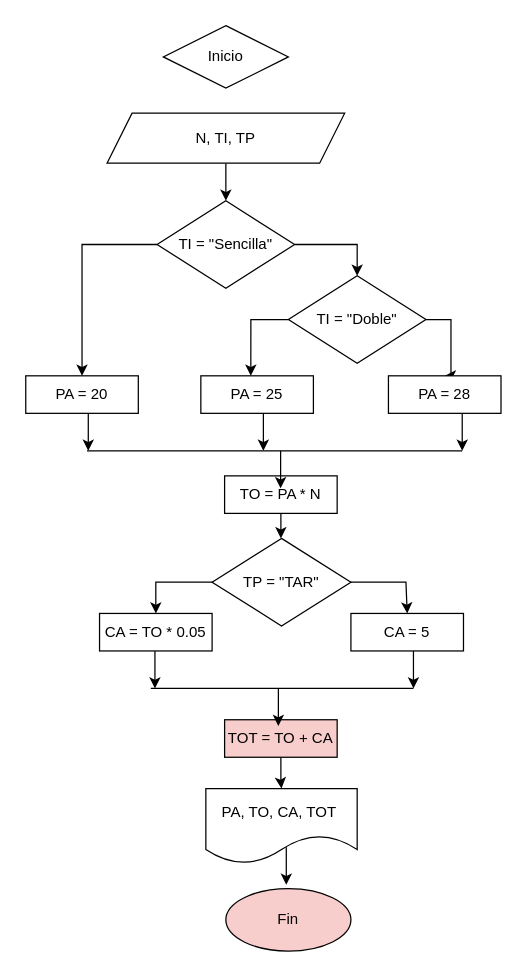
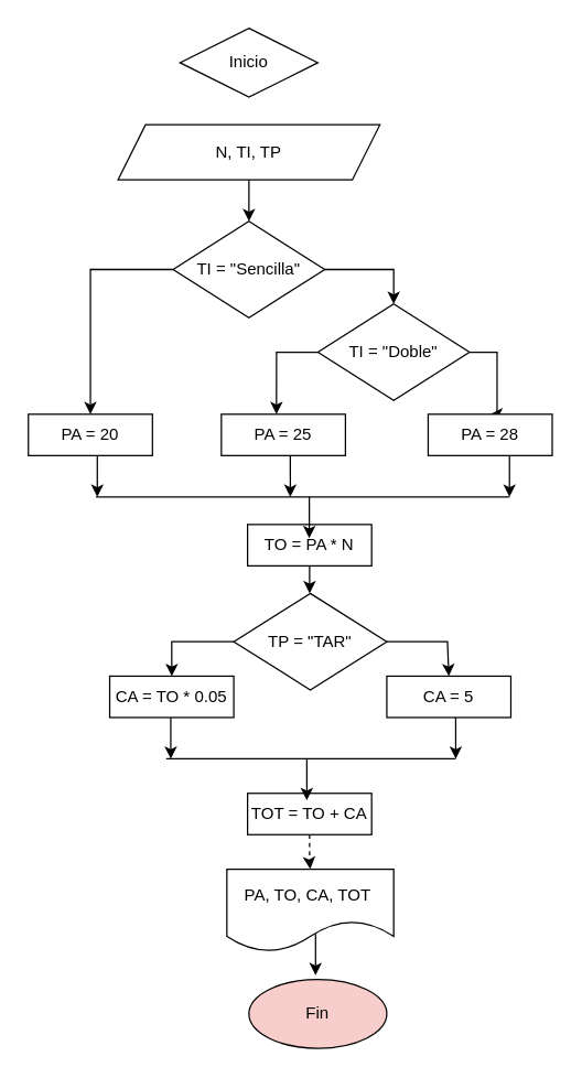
  <mxCell id="0" />
  <mxCell id="1" parent="0" />
  <mxCell id="2" value="Inicio" style="rhombus;whiteSpace=wrap;html=1;" vertex="1" parent="1"><mxGeometry x="130" width="100" height="50" as="geometry" y="20" /></mxCell>
  <mxCell id="3" value="" style="edgeStyle=orthogonalEdgeStyle;rounded=0;orthogonalLoop=1;jettySize=auto;html=1;entryX=0.5;entryY=0;entryDx=0;entryDy=0;" edge="1" parent="1" source="4" target="7"><mxGeometry relative="1" as="geometry" /></mxCell>
  <mxCell id="4" value="N, TI, TP" style="shape=parallelogram;perimeter=parallelogramPerimeter;whiteSpace=wrap;html=1;fixedSize=1;" vertex="1" parent="1"><mxGeometry x="85" y="90" width="190" height="40" as="geometry" /></mxCell>
  <mxCell id="5" style="edgeStyle=orthogonalEdgeStyle;rounded=0;orthogonalLoop=1;jettySize=auto;html=1;entryX=0.5;entryY=0;entryDx=0;entryDy=0;" edge="1" parent="1" source="7" target="11"><mxGeometry relative="1" as="geometry" /></mxCell>
  <mxCell id="6" style="edgeStyle=orthogonalEdgeStyle;rounded=0;orthogonalLoop=1;jettySize=auto;html=1;entryX=0.5;entryY=0;entryDx=0;entryDy=0;" edge="1" parent="1" source="7" target="10"><mxGeometry relative="1" as="geometry"><mxPoint x="290" y="215" as="targetPoint" /><Array as="points"><mxPoint x="285" y="195" /></Array></mxGeometry></mxCell>
  <mxCell id="7" value="TI = &quot;Sencilla&quot;" style="rhombus;whiteSpace=wrap;html=1;" vertex="1" parent="1"><mxGeometry x="125" y="160" width="110" height="70" as="geometry" /></mxCell>
  <mxCell id="8" style="edgeStyle=orthogonalEdgeStyle;rounded=0;orthogonalLoop=1;jettySize=auto;html=1;entryX=0.444;entryY=0;entryDx=0;entryDy=0;entryPerimeter=0;" edge="1" parent="1" source="10" target="12"><mxGeometry relative="1" as="geometry"><mxPoint x="210" y="340" as="targetPoint" /><Array as="points"><mxPoint x="200" y="255" /></Array></mxGeometry></mxCell>
  <mxCell id="9" style="edgeStyle=orthogonalEdgeStyle;rounded=0;orthogonalLoop=1;jettySize=auto;html=1;entryX=0.5;entryY=0;entryDx=0;entryDy=0;" edge="1" parent="1" source="10" target="13"><mxGeometry relative="1" as="geometry"><mxPoint x="370" y="350" as="targetPoint" /><Array as="points"><mxPoint x="360" y="255" /></Array></mxGeometry></mxCell>
  <mxCell id="10" value="TI = &quot;Doble&quot;" style="rhombus;whiteSpace=wrap;html=1;" vertex="1" parent="1"><mxGeometry x="230" y="220" width="110" height="70" as="geometry" /></mxCell>
  <mxCell id="11" value="PA = 20" style="rounded=0;whiteSpace=wrap;html=1;" vertex="1" parent="1"><mxGeometry x="20" y="300" width="90" height="30" as="geometry" /></mxCell>
  <mxCell id="12" value="PA = 25" style="rounded=0;whiteSpace=wrap;html=1;" vertex="1" parent="1"><mxGeometry x="160" y="300" width="90" height="30" as="geometry" /></mxCell>
  <mxCell id="13" value="PA = 28" style="rounded=0;whiteSpace=wrap;html=1;" vertex="1" parent="1"><mxGeometry x="310" y="300" width="90" height="30" as="geometry" /></mxCell>
  <mxCell id="14" value="" style="edgeStyle=orthogonalEdgeStyle;rounded=0;orthogonalLoop=1;jettySize=auto;html=1;" edge="1" parent="1" source="15" target="18"><mxGeometry relative="1" as="geometry" /></mxCell>
  <mxCell id="15" value="TO = PA * N" style="rounded=0;whiteSpace=wrap;html=1;" vertex="1" parent="1"><mxGeometry x="179" y="380" width="90" height="30" as="geometry" /></mxCell>
  <mxCell id="16" value="" style="edgeStyle=orthogonalEdgeStyle;rounded=0;orthogonalLoop=1;jettySize=auto;html=1;" edge="1" parent="1" source="18" target="25"><mxGeometry relative="1" as="geometry"><Array as="points"><mxPoint x="124" y="465" /></Array></mxGeometry></mxCell>
  <mxCell id="17" style="edgeStyle=orthogonalEdgeStyle;rounded=0;orthogonalLoop=1;jettySize=auto;html=1;entryX=0.5;entryY=0;entryDx=0;entryDy=0;" edge="1" parent="1" source="18" target="24"><mxGeometry relative="1" as="geometry"><mxPoint x="330" y="525" as="targetPoint" /><Array as="points"><mxPoint x="324" y="465" /><mxPoint x="324" y="490" /></Array></mxGeometry></mxCell>
  <mxCell id="18" value="TP = &quot;TAR&quot;" style="rhombus;whiteSpace=wrap;html=1;" vertex="1" parent="1"><mxGeometry x="169" y="430" width="111" height="70" as="geometry" /></mxCell>
  <mxCell id="19" value="" style="endArrow=none;html=1;" edge="1" parent="1"><mxGeometry width="50" height="50" relative="1" as="geometry"><mxPoint x="69" y="360" as="sourcePoint" /><mxPoint x="369" y="360" as="targetPoint" /></mxGeometry></mxCell>
  <mxCell id="20" value="" style="endArrow=classic;html=1;" edge="1" parent="1"><mxGeometry width="50" height="50" relative="1" as="geometry"><mxPoint x="210" y="330" as="sourcePoint" /><mxPoint x="210" y="360" as="targetPoint" /></mxGeometry></mxCell>
  <mxCell id="21" value="" style="endArrow=classic;html=1;" edge="1" parent="1"><mxGeometry width="50" height="50" relative="1" as="geometry"><mxPoint x="70" y="330" as="sourcePoint" /><mxPoint x="70" y="360" as="targetPoint" /></mxGeometry></mxCell>
  <mxCell id="22" value="" style="endArrow=classic;html=1;" edge="1" parent="1"><mxGeometry width="50" height="50" relative="1" as="geometry"><mxPoint x="369" y="330" as="sourcePoint" /><mxPoint x="369" y="360" as="targetPoint" /></mxGeometry></mxCell>
  <mxCell id="23" value="" style="endArrow=classic;html=1;" edge="1" parent="1"><mxGeometry width="50" height="50" relative="1" as="geometry"><mxPoint x="223.79" y="360" as="sourcePoint" /><mxPoint x="223.79" y="390" as="targetPoint" /></mxGeometry></mxCell>
  <mxCell id="24" value="CA = 5" style="rounded=0;whiteSpace=wrap;html=1;" vertex="1" parent="1"><mxGeometry x="280" y="490" width="90" height="30" as="geometry" /></mxCell>
  <mxCell id="25" value="CA = TO * 0.05" style="rounded=0;whiteSpace=wrap;html=1;" vertex="1" parent="1"><mxGeometry x="79" y="490" width="90" height="30" as="geometry" /></mxCell>
- <mxCell id="26" value="" style="edgeStyle=orthogonalEdgeStyle;rounded=0;orthogonalLoop=1;jettySize=auto;html=1;" edge="1" parent="1" source="27" target="32"><mxGeometry relative="1" as="geometry" /></mxCell>
- <mxCell id="27" value="TOT = TO + CA" style="rounded=0;whiteSpace=wrap;html=1;fillColor=#f8cecc;" vertex="1" parent="1"><mxGeometry x="179" y="575" width="90" height="30" as="geometry" /></mxCell>
+ <mxCell id="26" value="" style="edgeStyle=orthogonalEdgeStyle;rounded=0;orthogonalLoop=1;jettySize=auto;html=1;dashed=1;" edge="1" parent="1" source="27" target="32"><mxGeometry relative="1" as="geometry" /></mxCell>
+ <mxCell id="27" value="TOT = TO + CA" style="rounded=0;whiteSpace=wrap;html=1;" vertex="1" parent="1"><mxGeometry x="179" y="575" width="90" height="30" as="geometry" /></mxCell>
  <mxCell id="28" value="" style="endArrow=none;html=1;" edge="1" parent="1"><mxGeometry width="50" height="50" relative="1" as="geometry"><mxPoint x="120" y="550" as="sourcePoint" /><mxPoint x="330" y="550" as="targetPoint" /><Array as="points"><mxPoint x="230" y="550" /></Array></mxGeometry></mxCell>
  <mxCell id="29" value="" style="endArrow=classic;html=1;" edge="1" parent="1"><mxGeometry width="50" height="50" relative="1" as="geometry"><mxPoint x="330" y="520" as="sourcePoint" /><mxPoint x="330" y="550" as="targetPoint" /></mxGeometry></mxCell>
  <mxCell id="30" value="" style="endArrow=classic;html=1;" edge="1" parent="1"><mxGeometry width="50" height="50" relative="1" as="geometry"><mxPoint x="123.29" y="520" as="sourcePoint" /><mxPoint x="123.29" y="550" as="targetPoint" /></mxGeometry></mxCell>
  <mxCell id="31" value="" style="endArrow=classic;html=1;" edge="1" parent="1"><mxGeometry width="50" height="50" relative="1" as="geometry"><mxPoint x="222" y="550" as="sourcePoint" /><mxPoint x="222" y="580" as="targetPoint" /></mxGeometry></mxCell>
  <mxCell id="32" value="PA, TO, CA, TOT&amp;nbsp;" style="shape=document;whiteSpace=wrap;html=1;boundedLbl=1;size=0.375;" vertex="1" parent="1"><mxGeometry x="164" y="630" width="121" height="60" as="geometry" /></mxCell>
  <mxCell id="33" value="Fin" style="ellipse;whiteSpace=wrap;html=1;fillColor=#f8cecc;" vertex="1" parent="1"><mxGeometry x="180" y="710" width="100" height="50" as="geometry" /></mxCell>
  <mxCell id="34" value="" style="endArrow=classic;html=1;" edge="1" parent="1"><mxGeometry width="50" height="50" relative="1" as="geometry"><mxPoint x="228.33" y="677" as="sourcePoint" /><mxPoint x="228.33" y="707" as="targetPoint" /></mxGeometry></mxCell>
